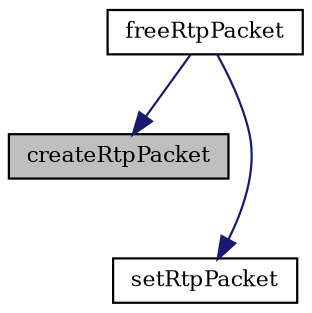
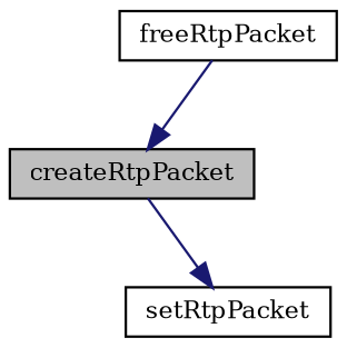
  digraph {
    fontname="DejaVu Serif"
    rankdir=TB
    node [color=black fillcolor=white fontname="DejaVu Serif" fontsize=10 shape=record style=filled]
    edge [color=midnightblue fontname="DejaVu Serif" fontsize=10 labelfontname=Helvetica labelfontsize=10 style=solid]
    n1 [fillcolor=grey75 fontcolor=black height=0.2 label=createRtpPacket width=0.4]
    n2 [height=0.2 label=setRtpPacket width=0.4]
    n3 [height=0.2 label=freeRtpPacket width=0.4]
-   n3 -> n2
+   n1 -> n2
    n3 -> n1
  }
